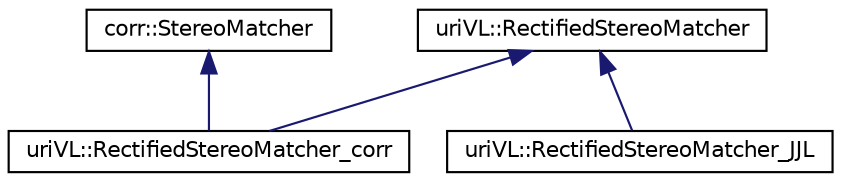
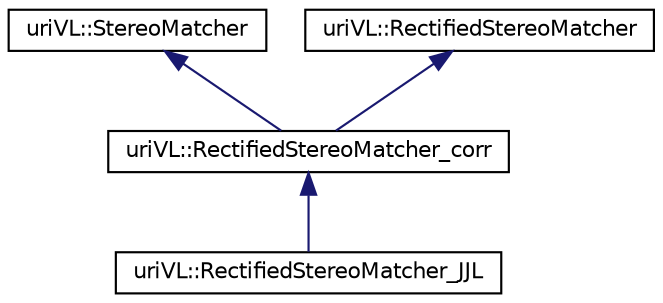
  digraph {
    rankdir=TB
    node [color=black fillcolor=white fontname=Helvetica fontsize=10 shape=record style=filled]
    edge [color=midnightblue dir=back fontname=Helvetica fontsize=10 labelfontname=Helvetica labelfontsize=10 style=solid]
-   n1 [height=0.2 label="corr::StereoMatcher" width=0.4]
+   n1 [height=0.2 label="uriVL::StereoMatcher" width=0.4]
    n2 [height=0.2 label="uriVL::RectifiedStereoMatcher_corr" width=0.4]
    n3 [height=0.2 label="uriVL::RectifiedStereoMatcher" width=0.4]
    n4 [height=0.2 label="uriVL::RectifiedStereoMatcher_JJL" width=0.4]
    n1 -> n2
    n3 -> n2
-   n3 -> n4
+   n2 -> n4
  }
